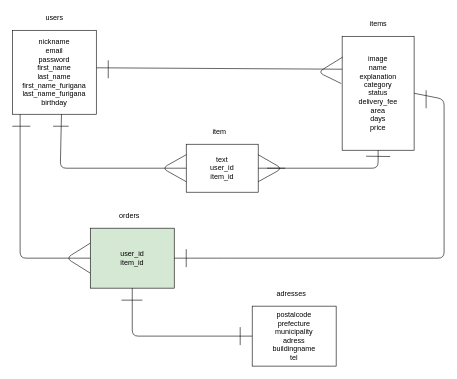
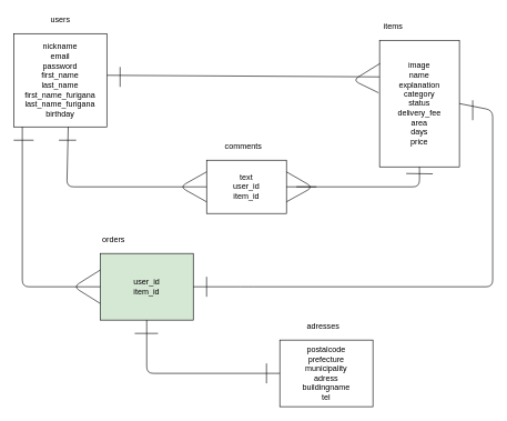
  <mxCell id="0" />
  <mxCell id="1" parent="0" />
  <mxCell id="2" value="nickname&lt;br&gt;email&lt;br&gt;password&lt;br&gt;first_name&lt;br&gt;last_name&lt;br&gt;first_name_furigana&lt;br&gt;last_name_furigana&lt;br&gt;birthday" style="rounded=0;whiteSpace=wrap;html=1;" parent="1" vertex="1"><mxGeometry x="20" y="50" width="140" height="140" as="geometry" /></mxCell>
  <mxCell id="3" value="users" style="text;html=1;align=center;verticalAlign=middle;resizable=0;points=[];autosize=1;" parent="1" vertex="1"><mxGeometry x="70" y="20" width="40" height="20" as="geometry" /></mxCell>
  <mxCell id="4" value="" style="endArrow=none;html=1;entryX=-0.003;entryY=0.289;entryDx=0;entryDy=0;entryPerimeter=0;exitX=1.004;exitY=0.447;exitDx=0;exitDy=0;exitPerimeter=0;" parent="1" edge="1" target="5" source="2"><mxGeometry width="50" height="50" relative="1" as="geometry"><mxPoint x="170" y="129" as="sourcePoint" /><mxPoint x="570" y="122.5" as="targetPoint" /><Array as="points" /></mxGeometry></mxCell>
  <mxCell id="5" value="image&lt;br&gt;name&lt;br&gt;explanation&lt;br&gt;category&lt;br&gt;status&lt;br&gt;delivery_fee&lt;br&gt;area&lt;br&gt;days&lt;br&gt;price" style="rounded=0;whiteSpace=wrap;html=1;" parent="1" vertex="1"><mxGeometry x="570" y="60" width="120" height="190" as="geometry" /></mxCell>
- <mxCell id="6" value="items" style="text;html=1;align=center;verticalAlign=middle;resizable=0;points=[];autosize=1;" parent="1" vertex="1"><mxGeometry x="610" y="30" width="40" height="20" as="geometry" /></mxCell>
+ <mxCell id="6" value="items" style="text;html=1;align=center;verticalAlign=middle;resizable=0;points=[];autosize=1;" parent="1" vertex="1"><mxGeometry x="570" y="30" width="40" height="20" as="geometry" /></mxCell>
  <mxCell id="7" value="text&lt;br&gt;user_id&lt;br&gt;item_id" style="rounded=0;whiteSpace=wrap;html=1;" parent="1" vertex="1"><mxGeometry x="310" y="240" width="120" height="80" as="geometry" /></mxCell>
- <mxCell id="8" value="item" style="text;html=1;align=center;verticalAlign=middle;resizable=0;points=[];autosize=1;" parent="1" vertex="1"><mxGeometry x="330" y="210" width="70" height="20" as="geometry" /></mxCell>
+ <mxCell id="8" value="comments" style="text;html=1;align=center;verticalAlign=middle;resizable=0;points=[];autosize=1;" parent="1" vertex="1"><mxGeometry x="330" y="210" width="70" height="20" as="geometry" /></mxCell>
  <mxCell id="9" value="" style="endArrow=none;html=1;exitX=0;exitY=0.5;exitDx=0;exitDy=0;" parent="1" source="7" edge="1"><mxGeometry width="50" height="50" relative="1" as="geometry"><mxPoint x="459.5" y="320" as="sourcePoint" /><mxPoint x="102" y="190" as="targetPoint" /><Array as="points"><mxPoint x="100" y="280" /></Array></mxGeometry></mxCell>
  <mxCell id="10" value="" style="endArrow=none;html=1;exitX=1;exitY=0.5;exitDx=0;exitDy=0;" parent="1" source="7" edge="1"><mxGeometry width="50" height="50" relative="1" as="geometry"><mxPoint x="700.5" y="350" as="sourcePoint" /><mxPoint x="630" y="250" as="targetPoint" /><Array as="points"><mxPoint x="630" y="280" /></Array></mxGeometry></mxCell>
  <mxCell id="11" value="" style="endArrow=none;html=1;" parent="1" edge="1"><mxGeometry width="50" height="50" relative="1" as="geometry"><mxPoint x="445" y="280" as="sourcePoint" /><mxPoint x="475" y="280" as="targetPoint" /></mxGeometry></mxCell>
  <mxCell id="12" value="" style="endArrow=none;html=1;" parent="1" edge="1"><mxGeometry width="50" height="50" relative="1" as="geometry"><mxPoint x="180" y="100" as="sourcePoint" /><mxPoint x="180" y="130" as="targetPoint" /></mxGeometry></mxCell>
  <mxCell id="13" value="" style="endArrow=none;html=1;" parent="1" edge="1"><mxGeometry width="50" height="50" relative="1" as="geometry"><mxPoint x="88" y="210" as="sourcePoint" /><mxPoint x="114" y="210" as="targetPoint" /><Array as="points"><mxPoint x="88" y="210" /></Array></mxGeometry></mxCell>
  <mxCell id="14" value="" style="endArrow=none;html=1;" parent="1" edge="1"><mxGeometry width="50" height="50" relative="1" as="geometry"><mxPoint x="610" y="260" as="sourcePoint" /><mxPoint x="650" y="260.5" as="targetPoint" /></mxGeometry></mxCell>
  <mxCell id="15" value="&lt;span&gt;user_id&lt;/span&gt;&lt;br&gt;&lt;span&gt;item_id&lt;/span&gt;" style="rounded=0;whiteSpace=wrap;html=1;fillColor=#d5e8d4;" parent="1" vertex="1"><mxGeometry x="150" y="380" width="140" height="100" as="geometry" /></mxCell>
  <mxCell id="16" value="" style="endArrow=none;html=1;" parent="1" edge="1"><mxGeometry width="50" height="50" relative="1" as="geometry"><mxPoint x="150" y="430" as="sourcePoint" /><mxPoint x="33" y="190" as="targetPoint" /><Array as="points"><mxPoint x="33" y="430" /></Array></mxGeometry></mxCell>
  <mxCell id="17" value="" style="endArrow=none;html=1;" parent="1" edge="1"><mxGeometry width="50" height="50" relative="1" as="geometry"><mxPoint x="20" y="210" as="sourcePoint" /><mxPoint x="50" y="210" as="targetPoint" /></mxGeometry></mxCell>
  <mxCell id="18" value="adresses" style="text;html=1;align=center;verticalAlign=middle;resizable=0;points=[];autosize=1;" parent="1" vertex="1"><mxGeometry x="455" y="480" width="60" height="20" as="geometry" /></mxCell>
  <mxCell id="19" value="" style="endArrow=none;html=1;exitX=0;exitY=0.25;exitDx=0;exitDy=0;entryX=0;entryY=0.75;entryDx=0;entryDy=0;" parent="1" edge="1" target="15" source="15"><mxGeometry width="50" height="50" relative="1" as="geometry"><mxPoint x="130" y="415" as="sourcePoint" /><mxPoint x="130" y="445" as="targetPoint" /><Array as="points"><mxPoint x="110" y="430" /></Array></mxGeometry></mxCell>
  <mxCell id="20" value="" style="endArrow=none;html=1;exitX=0;exitY=0.75;exitDx=0;exitDy=0;" edge="1" parent="1"><mxGeometry width="50" height="50" relative="1" as="geometry"><mxPoint x="310" y="302.5" as="sourcePoint" /><mxPoint x="310" y="257.5" as="targetPoint" /><Array as="points"><mxPoint x="270" y="280" /></Array></mxGeometry></mxCell>
  <mxCell id="21" value="" style="endArrow=none;html=1;exitX=0;exitY=0.75;exitDx=0;exitDy=0;" edge="1" parent="1"><mxGeometry width="50" height="50" relative="1" as="geometry"><mxPoint x="430" y="302.5" as="sourcePoint" /><mxPoint x="430" y="257.5" as="targetPoint" /><Array as="points"><mxPoint x="470" y="280.5" /></Array></mxGeometry></mxCell>
  <mxCell id="22" value="&lt;div&gt;&lt;span&gt;postalcode&lt;/span&gt;&lt;/div&gt;prefecture&lt;br&gt;municipality&lt;br&gt;adress&lt;br&gt;buildingname&lt;br&gt;tel" style="rounded=0;whiteSpace=wrap;html=1;align=center;" vertex="1" parent="1"><mxGeometry x="420" y="510" width="140" height="100" as="geometry" /></mxCell>
  <mxCell id="23" value="" style="endArrow=none;html=1;entryX=0;entryY=0.5;entryDx=0;entryDy=0;exitX=0.5;exitY=1;exitDx=0;exitDy=0;" edge="1" parent="1" source="15" target="22"><mxGeometry width="50" height="50" relative="1" as="geometry"><mxPoint x="290" y="429.58" as="sourcePoint" /><mxPoint x="330" y="429.58" as="targetPoint" /><Array as="points"><mxPoint x="220" y="560" /></Array></mxGeometry></mxCell>
- <mxCell id="24" value="orders" style="text;html=1;align=center;verticalAlign=middle;resizable=0;points=[];autosize=1;" vertex="1" parent="1"><mxGeometry x="190" y="350" width="50" height="20" as="geometry" /></mxCell>
+ <mxCell id="24" value="orders" style="text;html=1;align=center;verticalAlign=middle;resizable=0;points=[];autosize=1;" vertex="1" parent="1"><mxGeometry x="145" y="350" width="50" height="20" as="geometry" /></mxCell>
  <mxCell id="25" value="" style="endArrow=none;html=1;" edge="1" parent="1"><mxGeometry width="50" height="50" relative="1" as="geometry"><mxPoint x="310" y="415" as="sourcePoint" /><mxPoint x="310" y="445" as="targetPoint" /></mxGeometry></mxCell>
  <mxCell id="26" value="" style="endArrow=none;html=1;" edge="1" parent="1"><mxGeometry width="50" height="50" relative="1" as="geometry"><mxPoint x="400" y="545" as="sourcePoint" /><mxPoint x="400" y="575" as="targetPoint" /></mxGeometry></mxCell>
  <mxCell id="27" value="" style="endArrow=none;html=1;entryX=-0.012;entryY=0.415;entryDx=0;entryDy=0;entryPerimeter=0;exitX=0.006;exitY=0.183;exitDx=0;exitDy=0;exitPerimeter=0;" edge="1" parent="1" source="5" target="5"><mxGeometry width="50" height="50" relative="1" as="geometry"><mxPoint x="569" y="110" as="sourcePoint" /><mxPoint x="560" y="146" as="targetPoint" /><Array as="points"><mxPoint x="530" y="120" /></Array></mxGeometry></mxCell>
  <mxCell id="28" value="" style="endArrow=none;html=1;entryX=1;entryY=0.5;entryDx=0;entryDy=0;" edge="1" parent="1" target="5"><mxGeometry width="50" height="50" relative="1" as="geometry"><mxPoint x="290" y="430" as="sourcePoint" /><mxPoint x="740" y="530" as="targetPoint" /><Array as="points"><mxPoint x="370" y="430" /><mxPoint x="740" y="430" /><mxPoint x="740" y="165" /></Array></mxGeometry></mxCell>
  <mxCell id="29" value="" style="endArrow=none;html=1;" edge="1" parent="1"><mxGeometry width="50" height="50" relative="1" as="geometry"><mxPoint x="202" y="500" as="sourcePoint" /><mxPoint x="237" y="500" as="targetPoint" /><Array as="points"><mxPoint x="202" y="500" /></Array></mxGeometry></mxCell>
  <mxCell id="30" value="" style="endArrow=none;html=1;" edge="1" parent="1"><mxGeometry width="50" height="50" relative="1" as="geometry"><mxPoint x="710" y="150" as="sourcePoint" /><mxPoint x="710" y="180" as="targetPoint" /></mxGeometry></mxCell>
